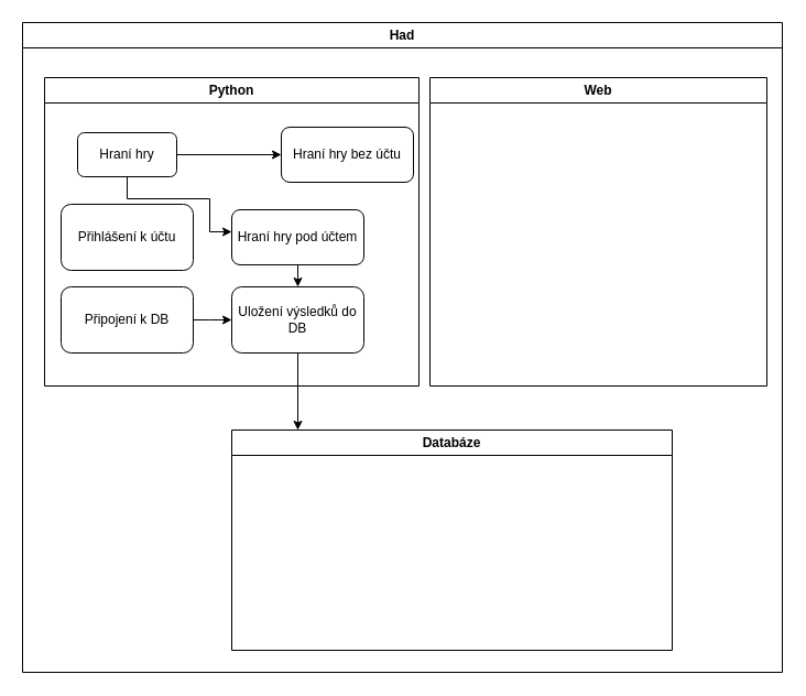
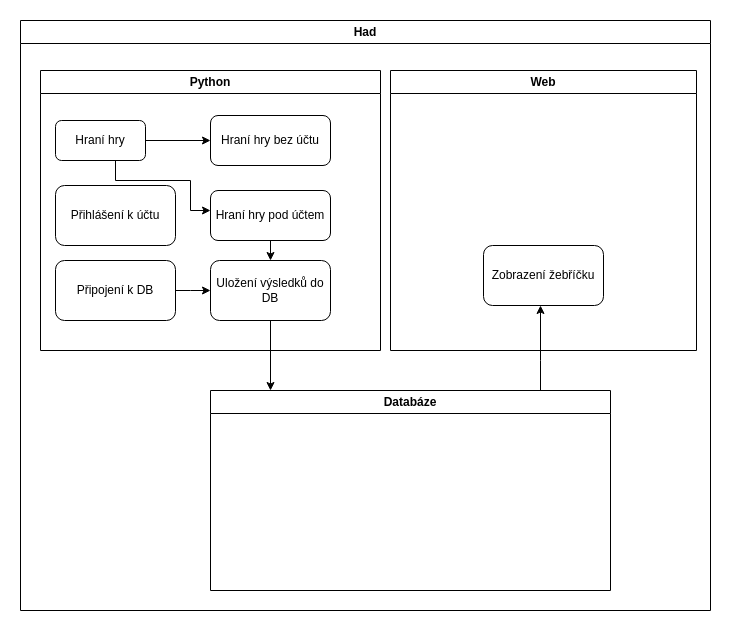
  <mxCell id="0" />
  <mxCell id="1" parent="0" />
  <mxCell id="2" value="Had" style="swimlane;whiteSpace=wrap;html=1;" parent="1" vertex="1"><mxGeometry x="20" y="20" width="690" height="590" as="geometry" /></mxCell>
  <mxCell id="3" value="Python" style="swimlane;whiteSpace=wrap;html=1;" parent="2" vertex="1"><mxGeometry x="20" y="50" width="340" height="280" as="geometry" /></mxCell>
  <mxCell id="4" value="" style="edgeStyle=orthogonalEdgeStyle;rounded=0;orthogonalLoop=1;jettySize=auto;html=1;" parent="3" source="6" target="8" edge="1"><mxGeometry relative="1" as="geometry" /></mxCell>
  <mxCell id="5" style="edgeStyle=orthogonalEdgeStyle;rounded=0;orthogonalLoop=1;jettySize=auto;html=1;" parent="3" source="6" target="10" edge="1"><mxGeometry relative="1" as="geometry"><Array as="points"><mxPoint x="75" y="110" /><mxPoint x="150" y="110" /><mxPoint x="150" y="140" /></Array></mxGeometry></mxCell>
- <mxCell id="6" value="Hraní hry" style="rounded=1;whiteSpace=wrap;html=1;" parent="3" vertex="1"><mxGeometry x="30" y="50" width="90" height="40" as="geometry" /></mxCell>
+ <mxCell id="6" value="Hraní hry" style="rounded=1;whiteSpace=wrap;html=1;" parent="3" vertex="1"><mxGeometry x="15" y="50" width="90" height="40" as="geometry" /></mxCell>
  <mxCell id="7" value="Přihlášení k účtu" style="rounded=1;whiteSpace=wrap;html=1;" parent="3" vertex="1"><mxGeometry x="15" y="115" width="120" height="60" as="geometry" /></mxCell>
- <mxCell id="8" value="Hraní hry bez účtu" style="rounded=1;whiteSpace=wrap;html=1;" parent="3" vertex="1"><mxGeometry x="215" y="45" width="120" height="50" as="geometry" /></mxCell>
+ <mxCell id="8" value="Hraní hry bez účtu" style="rounded=1;whiteSpace=wrap;html=1;" parent="3" vertex="1"><mxGeometry x="170" y="45" width="120" height="50" as="geometry" /></mxCell>
  <mxCell id="9" style="edgeStyle=orthogonalEdgeStyle;rounded=0;orthogonalLoop=1;jettySize=auto;html=1;" parent="3" source="10" target="11" edge="1"><mxGeometry relative="1" as="geometry"><Array as="points"><mxPoint x="230" y="250" /><mxPoint x="230" y="250" /></Array></mxGeometry></mxCell>
  <mxCell id="10" value="Hraní hry pod účtem" style="rounded=1;whiteSpace=wrap;html=1;" parent="3" vertex="1"><mxGeometry x="170" y="120" width="120" height="50" as="geometry" /></mxCell>
  <mxCell id="11" value="Uložení výsledků do DB" style="rounded=1;whiteSpace=wrap;html=1;" parent="3" vertex="1"><mxGeometry x="170" y="190" width="120" height="60" as="geometry" /></mxCell>
  <mxCell id="12" style="edgeStyle=orthogonalEdgeStyle;rounded=0;orthogonalLoop=1;jettySize=auto;html=1;" parent="3" source="13" target="11" edge="1"><mxGeometry relative="1" as="geometry"><Array as="points"><mxPoint x="150" y="220" /><mxPoint x="150" y="220" /></Array></mxGeometry></mxCell>
  <mxCell id="13" value="Připojení k DB" style="rounded=1;whiteSpace=wrap;html=1;" parent="3" vertex="1"><mxGeometry x="15" y="190" width="120" height="60" as="geometry" /></mxCell>
  <mxCell id="14" value="Web" style="swimlane;whiteSpace=wrap;html=1;" parent="2" vertex="1"><mxGeometry x="370" y="50" width="306" height="280" as="geometry" /></mxCell>
+ <mxCell id="15" value="Zobrazení žebříčku" style="rounded=1;whiteSpace=wrap;html=1;" vertex="1" parent="14"><mxGeometry x="93" y="175" width="120" height="60" as="geometry" /></mxCell>
+ <mxCell id="16" style="edgeStyle=orthogonalEdgeStyle;rounded=0;orthogonalLoop=1;jettySize=auto;html=1;" edge="1" parent="2" source="17" target="15"><mxGeometry relative="1" as="geometry"><Array as="points"><mxPoint x="520" y="340" /><mxPoint x="520" y="340" /></Array></mxGeometry></mxCell>
  <mxCell id="17" value="Databáze" style="swimlane;whiteSpace=wrap;html=1;" parent="2" vertex="1"><mxGeometry x="190" y="370" width="400" height="200" as="geometry" /></mxCell>
  <mxCell id="18" style="edgeStyle=orthogonalEdgeStyle;rounded=0;orthogonalLoop=1;jettySize=auto;html=1;" parent="2" source="11" target="17" edge="1"><mxGeometry relative="1" as="geometry"><Array as="points"><mxPoint x="260" y="520" /><mxPoint x="260" y="520" /></Array></mxGeometry></mxCell>
